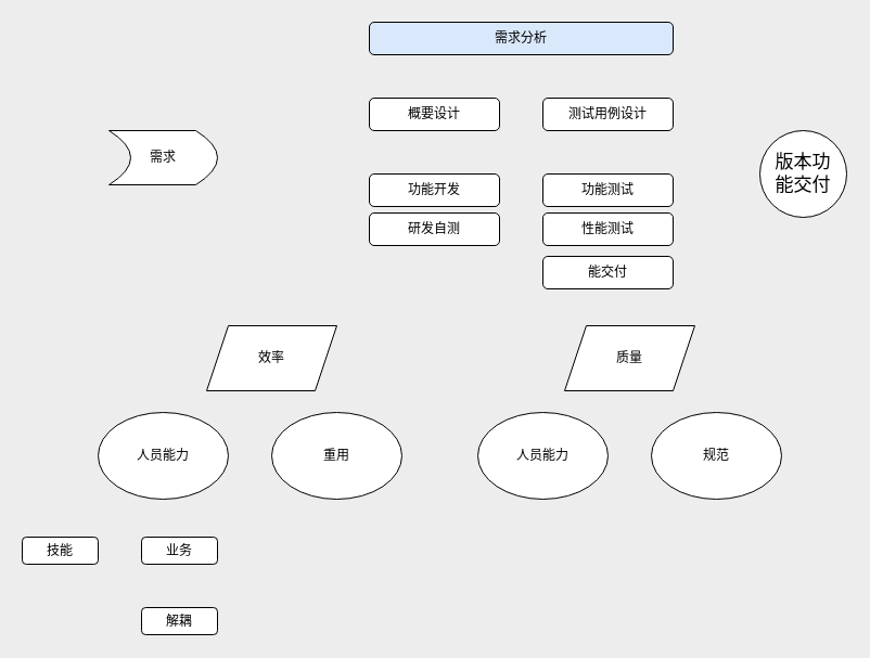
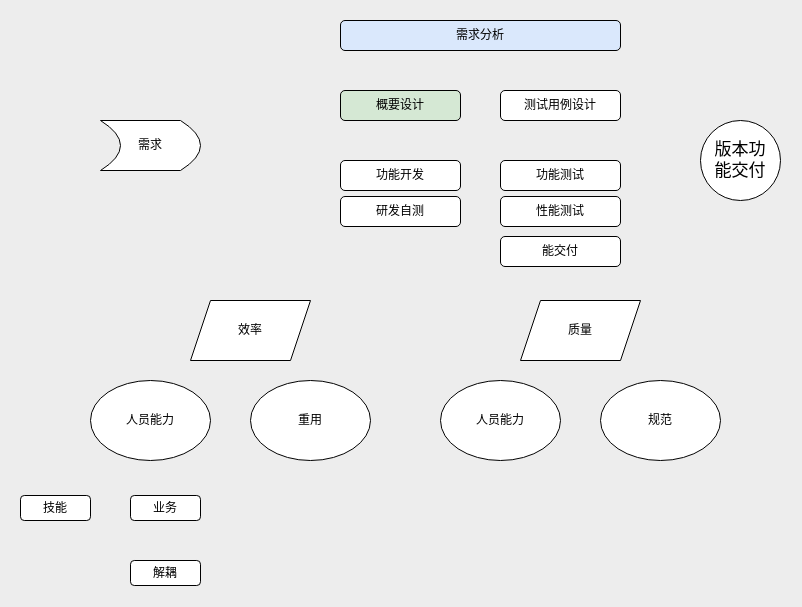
  <mxCell id="0" />
  <mxCell id="1" parent="0" />
  <mxCell id="2" value="版本功&lt;div&gt;能交付&lt;/div&gt;" style="ellipse;whiteSpace=wrap;html=1;aspect=fixed;fontSize=17;" parent="1" vertex="1"><mxGeometry x="700" y="120" width="80" height="80" as="geometry" /></mxCell>
  <mxCell id="3" value="需求" style="shape=dataStorage;whiteSpace=wrap;html=1;fixedSize=1;direction=west;" parent="1" vertex="1"><mxGeometry x="100" y="120" width="100" height="50" as="geometry" /></mxCell>
  <mxCell id="4" value="需求分析" style="rounded=1;whiteSpace=wrap;html=1;fillColor=#dae8fc;" parent="1" vertex="1"><mxGeometry x="340" y="20" width="280" height="30" as="geometry" /></mxCell>
- <mxCell id="5" value="概要设计" style="rounded=1;whiteSpace=wrap;html=1;" parent="1" vertex="1"><mxGeometry x="340" y="90" width="120" height="30" as="geometry" /></mxCell>
+ <mxCell id="5" value="概要设计" style="rounded=1;whiteSpace=wrap;html=1;fillColor=#d5e8d4;" parent="1" vertex="1"><mxGeometry x="340" y="90" width="120" height="30" as="geometry" /></mxCell>
  <mxCell id="6" value="测试用例设计" style="rounded=1;whiteSpace=wrap;html=1;" parent="1" vertex="1"><mxGeometry x="500" y="90" width="120" height="30" as="geometry" /></mxCell>
  <mxCell id="7" value="功能开发" style="rounded=1;whiteSpace=wrap;html=1;" parent="1" vertex="1"><mxGeometry x="340" y="160" width="120" height="30" as="geometry" /></mxCell>
  <mxCell id="8" value="功能测试" style="rounded=1;whiteSpace=wrap;html=1;" parent="1" vertex="1"><mxGeometry x="500" y="160" width="120" height="30" as="geometry" /></mxCell>
  <mxCell id="9" value="性能测试" style="rounded=1;whiteSpace=wrap;html=1;" parent="1" vertex="1"><mxGeometry x="500" y="196" width="120" height="30" as="geometry" /></mxCell>
  <mxCell id="10" value="能交付" style="rounded=1;whiteSpace=wrap;html=1;" parent="1" vertex="1"><mxGeometry x="500" y="236" width="120" height="30" as="geometry" /></mxCell>
  <mxCell id="11" value="研发自测" style="rounded=1;whiteSpace=wrap;html=1;" parent="1" vertex="1"><mxGeometry x="340" y="196" width="120" height="30" as="geometry" /></mxCell>
  <mxCell id="12" value="效率" style="shape=parallelogram;perimeter=parallelogramPerimeter;whiteSpace=wrap;html=1;fixedSize=1;" parent="1" vertex="1"><mxGeometry x="190" y="300" width="120" height="60" as="geometry" /></mxCell>
  <mxCell id="13" value="质量" style="shape=parallelogram;perimeter=parallelogramPerimeter;whiteSpace=wrap;html=1;fixedSize=1;" parent="1" vertex="1"><mxGeometry x="520" y="300" width="120" height="60" as="geometry" /></mxCell>
  <mxCell id="14" value="人员能力" style="ellipse;whiteSpace=wrap;html=1;" parent="1" vertex="1"><mxGeometry x="90" y="380" width="120" height="80" as="geometry" /></mxCell>
  <mxCell id="15" value="重用" style="ellipse;whiteSpace=wrap;html=1;" parent="1" vertex="1"><mxGeometry x="250" y="380" width="120" height="80" as="geometry" /></mxCell>
  <mxCell id="16" value="人员能力" style="ellipse;whiteSpace=wrap;html=1;" parent="1" vertex="1"><mxGeometry x="440" y="380" width="120" height="80" as="geometry" /></mxCell>
  <mxCell id="17" value="规范" style="ellipse;whiteSpace=wrap;html=1;" parent="1" vertex="1"><mxGeometry x="600" y="380" width="120" height="80" as="geometry" /></mxCell>
  <mxCell id="18" value="技能" style="rounded=1;whiteSpace=wrap;html=1;" parent="1" vertex="1"><mxGeometry x="20" y="495" width="70" height="25" as="geometry" /></mxCell>
  <mxCell id="19" value="业务" style="rounded=1;whiteSpace=wrap;html=1;" parent="1" vertex="1"><mxGeometry x="130" y="495" width="70" height="25" as="geometry" /></mxCell>
  <mxCell id="20" value="解耦" style="rounded=1;whiteSpace=wrap;html=1;" parent="1" vertex="1"><mxGeometry x="130" y="560" width="70" height="25" as="geometry" /></mxCell>
